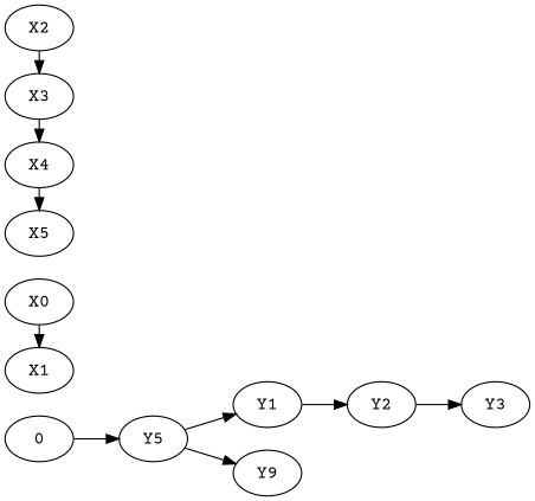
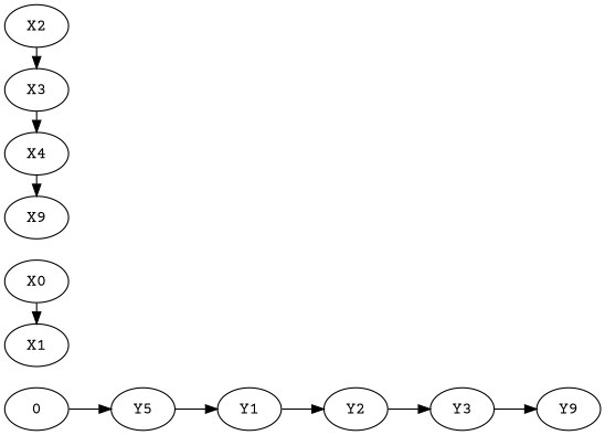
  digraph {
    fontname="Courier Prime"
    rankdir=LR
    node [fontname="Courier Prime"]
    edge [fontname="Courier Prime"]
    n1 [label=Y5]
    0
    Y1
    X0
    X1
    Y2
    Y3
    n8 [label=Y9]
    X2
    X3
    X4
-   X5
+   X5 [label=X9]
    n1 -> Y1
    0 -> n1
    Y1 -> Y2
    X0 -> X1 [constraint=false]
    Y2 -> Y3
-   n1 -> n8
+   Y3 -> n8
    X2 -> X3 [constraint=false]
    X3 -> X4 [constraint=false]
    X4 -> X5 [constraint=false]
  }
